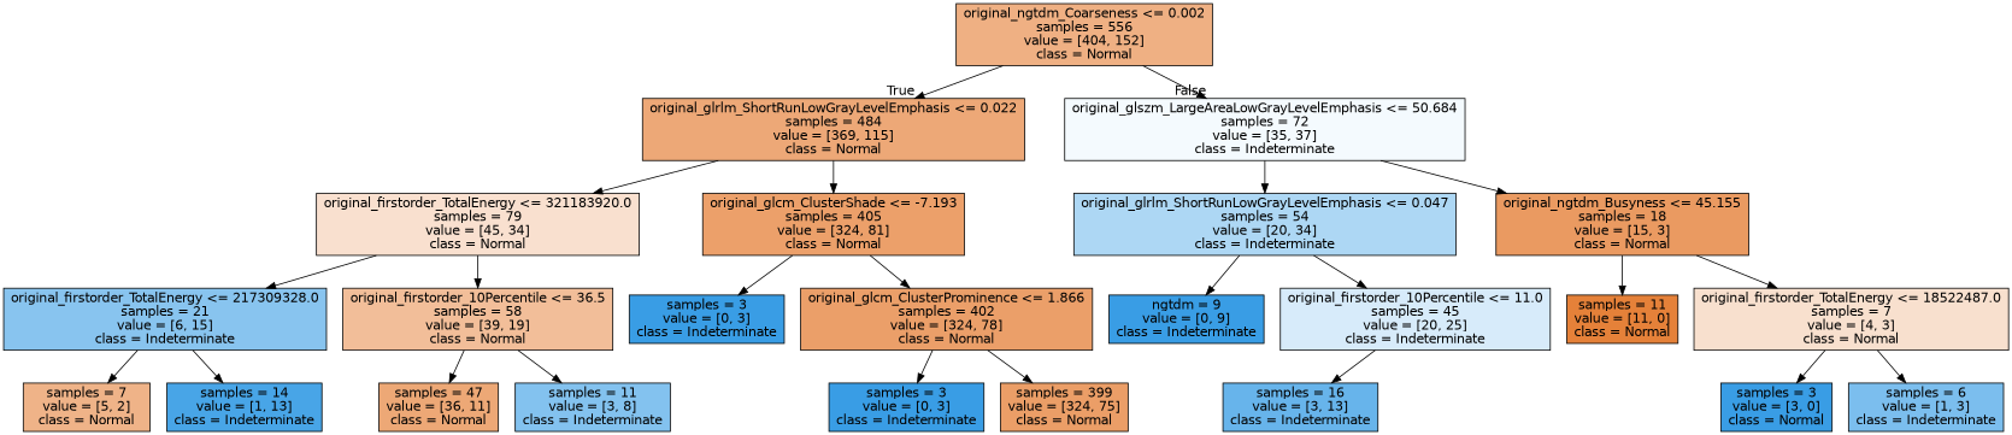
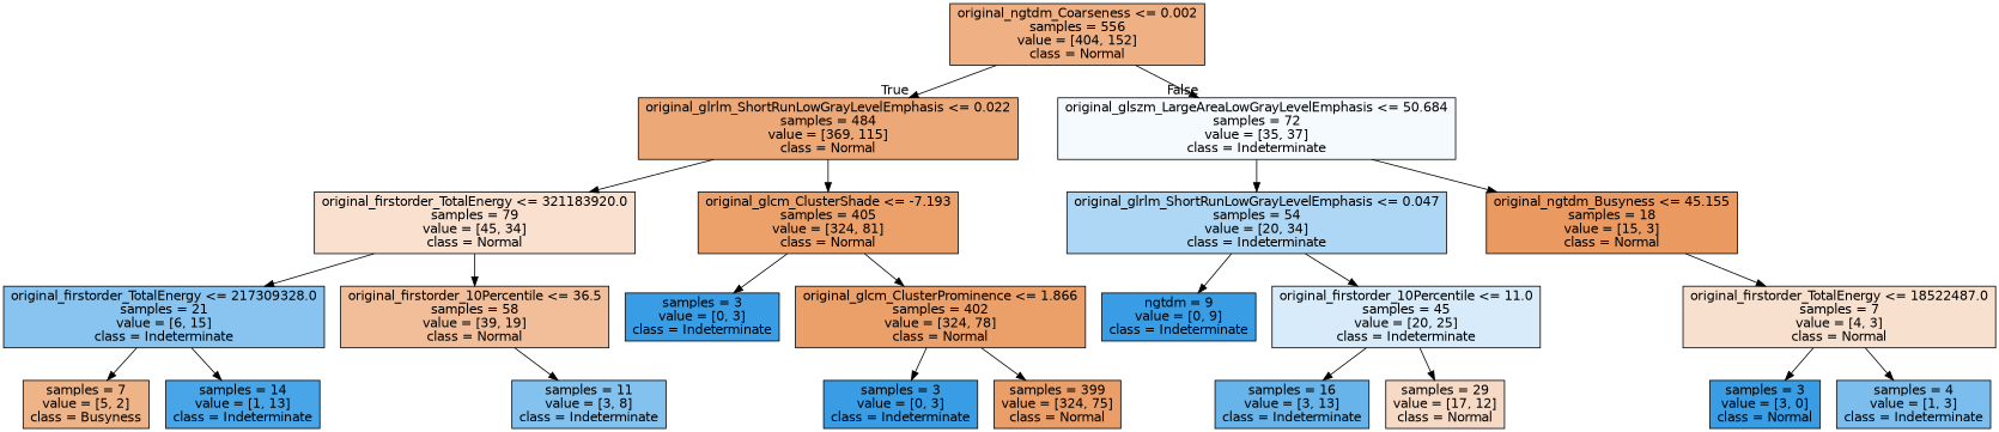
  digraph {
    node [color=black fillcolor="#399de5" fontname=helvetica shape=box style=filled]
    edge [fontname=helvetica]
    n1 [fillcolor="#efb083" label="original_ngtdm_Coarseness <= 0.002\nsamples = 556\nvalue = [404, 152]\nclass = Normal"]
    n2 [fillcolor="#eda877" label="original_glrlm_ShortRunLowGrayLevelEmphasis <= 0.022\nsamples = 484\nvalue = [369, 115]\nclass = Normal"]
    n3 [fillcolor="#f4fafe" label="original_glszm_LargeAreaLowGrayLevelEmphasis <= 50.684\nsamples = 72\nvalue = [35, 37]\nclass = Indeterminate"]
    n4 [fillcolor="#f9e0cf" label="original_firstorder_TotalEnergy <= 321183920.0\nsamples = 79\nvalue = [45, 34]\nclass = Normal"]
    n5 [fillcolor="#eca06a" label="original_glcm_ClusterShade <= -7.193\nsamples = 405\nvalue = [324, 81]\nclass = Normal"]
    n6 [fillcolor="#add7f4" label="original_glrlm_ShortRunLowGrayLevelEmphasis <= 0.047\nsamples = 54\nvalue = [20, 34]\nclass = Indeterminate"]
    n7 [fillcolor="#ea9a61" label="original_ngtdm_Busyness <= 45.155\nsamples = 18\nvalue = [15, 3]\nclass = Normal"]
    n8 [fillcolor="#88c4ef" label="original_firstorder_TotalEnergy <= 217309328.0\nsamples = 21\nvalue = [6, 15]\nclass = Indeterminate"]
    n9 [fillcolor="#f2be99" label="original_firstorder_10Percentile <= 36.5\nsamples = 58\nvalue = [39, 19]\nclass = Normal"]
    n10 [label="samples = 3\nvalue = [0, 3]\nclass = Indeterminate"]
    n11 [fillcolor="#eb9f69" label="original_glcm_ClusterProminence <= 1.866\nsamples = 402\nvalue = [324, 78]\nclass = Normal"]
-   n12 [fillcolor="#efb388" label="samples = 7\nvalue = [5, 2]\nclass = Normal"]
+   n12 [fillcolor="#efb388" label="samples = 7\nvalue = [5, 2]\nclass = Busyness"]
    n13 [fillcolor="#48a5e7" label="samples = 14\nvalue = [1, 13]\nclass = Indeterminate"]
-   n14 [fillcolor="#eda876" label="samples = 47\nvalue = [36, 11]\nclass = Normal"]
    n15 [fillcolor="#83c2ef" label="samples = 11\nvalue = [3, 8]\nclass = Indeterminate"]
    n16 [label="samples = 3\nvalue = [0, 3]\nclass = Indeterminate"]
    n17 [fillcolor="#eb9e67" label="samples = 399\nvalue = [324, 75]\nclass = Normal"]
    n18 [label="ngtdm = 9\nvalue = [0, 9]\nclass = Indeterminate"]
    n19 [fillcolor="#d7ebfa" label="original_firstorder_10Percentile <= 11.0\nsamples = 45\nvalue = [20, 25]\nclass = Indeterminate"]
-   n20 [fillcolor="#e58139" label="samples = 11\nvalue = [11, 0]\nclass = Normal"]
    n21 [fillcolor="#f8e0ce" label="original_firstorder_TotalEnergy <= 18522487.0\nsamples = 7\nvalue = [4, 3]\nclass = Normal"]
    n22 [fillcolor="#67b4eb" label="samples = 16\nvalue = [3, 13]\nclass = Indeterminate"]
+   n23 [fillcolor="#f7dac5" label="samples = 29\nvalue = [17, 12]\nclass = Normal"]
    n24 [label="samples = 3\nvalue = [3, 0]\nclass = Normal"]
-   n25 [fillcolor="#7bbeee" label="samples = 6\nvalue = [1, 3]\nclass = Indeterminate"]
+   n25 [fillcolor="#7bbeee" label="samples = 4\nvalue = [1, 3]\nclass = Indeterminate"]
    n1 -> n2 [headlabel=True labelangle=45 labeldistance=2.5]
    n1 -> n3 [headlabel=False labelangle=-45 labeldistance=2.5]
    n2 -> n4
    n2 -> n5
    n3 -> n6
    n3 -> n7
    n4 -> n8
    n4 -> n9
    n5 -> n10
    n5 -> n11
    n6 -> n18
    n6 -> n19
-   n7 -> n20
    n7 -> n21
    n8 -> n12
    n8 -> n13
-   n9 -> n14
    n9 -> n15
    n11 -> n16
    n11 -> n17
    n19 -> n22
+   n19 -> n23
    n21 -> n24
    n21 -> n25
  }
